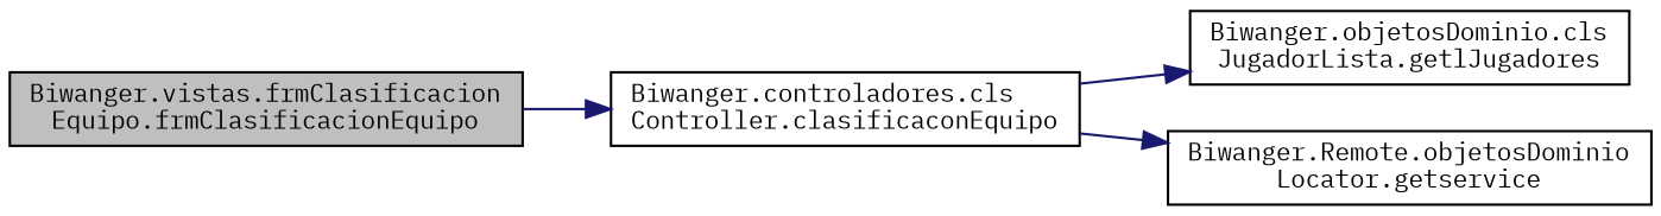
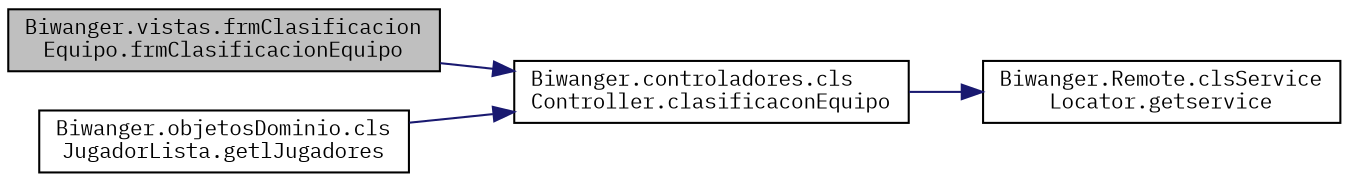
  digraph {
    fontname="IBM Plex Mono"
    rankdir=LR
    node [color=black fillcolor=white fontname="IBM Plex Mono" fontsize=10 shape=record style=filled]
    edge [color=midnightblue fontname="IBM Plex Mono" fontsize=10 labelfontname=Helvetica labelfontsize=10 style=solid]
    n1 [fillcolor=grey75 fontcolor=black height=0.2 label="Biwanger.vistas.frmClasificacion\lEquipo.frmClasificacionEquipo" width=0.4]
    n2 [height=0.2 label="Biwanger.controladores.cls\lController.clasificaconEquipo" width=0.4]
    n3 [height=0.2 label="Biwanger.objetosDominio.cls\lJugadorLista.getlJugadores" width=0.4]
-   n4 [height=0.2 label="Biwanger.Remote.objetosDominio\lLocator.getservice" width=0.4]
+   n4 [height=0.2 label="Biwanger.Remote.clsService\lLocator.getservice" width=0.4]
    n1 -> n2
-   n2 -> n3
+   n3 -> n2
    n2 -> n4
  }
